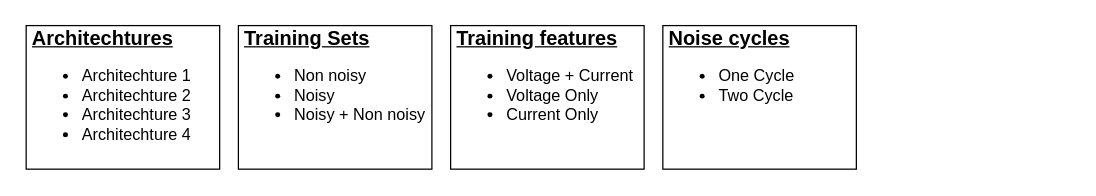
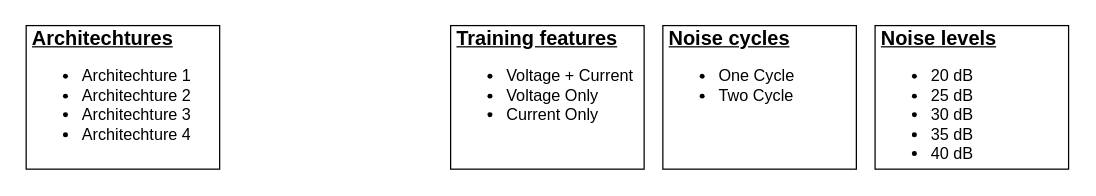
  <mxCell id="0" />
  <mxCell id="1" parent="0" />
  <mxCell id="2" value="&lt;h1 style=&quot;font-size: 16px&quot; align=&quot;left&quot;&gt;&lt;font style=&quot;font-size: 16px&quot;&gt;&lt;u&gt;Architechtures&lt;/u&gt;&lt;font style=&quot;font-size: 15px&quot;&gt;&lt;br&gt;&lt;/font&gt;&lt;/font&gt;&lt;/h1&gt;&lt;div style=&quot;font-size: 13px&quot; align=&quot;left&quot;&gt;&lt;ul&gt;&lt;li&gt;&lt;font style=&quot;font-size: 13px&quot;&gt;Architechture 1&lt;/font&gt;&lt;/li&gt;&lt;li&gt;&lt;font style=&quot;font-size: 13px&quot;&gt;Architechture 2&lt;/font&gt;&lt;/li&gt;&lt;li&gt;&lt;font style=&quot;font-size: 13px&quot;&gt;Architechture 3&lt;/font&gt;&lt;/li&gt;&lt;li&gt;&lt;font style=&quot;font-size: 13px&quot;&gt;&lt;font style=&quot;font-size: 13px&quot;&gt;Architechture 4&lt;/font&gt;&lt;br&gt;&lt;/font&gt;&lt;/li&gt;&lt;/ul&gt;&lt;/div&gt;" style="text;html=1;fillColor=none;spacing=5;spacingTop=-20;whiteSpace=wrap;overflow=hidden;rounded=0;strokeColor=#000000;" vertex="1" parent="1"><mxGeometry x="20" y="20" width="155" height="115" as="geometry" /></mxCell>
- <mxCell id="3" value="&lt;h1 style=&quot;font-size: 16px&quot; align=&quot;left&quot;&gt;&lt;font style=&quot;font-size: 16px&quot;&gt;&lt;u&gt;Training Sets&lt;/u&gt;&lt;br&gt;&lt;/font&gt;&lt;/h1&gt;&lt;div style=&quot;font-size: 13px&quot; align=&quot;left&quot;&gt;&lt;ul&gt;&lt;li&gt;&lt;font style=&quot;font-size: 13px&quot;&gt;Non noisy&lt;/font&gt;&lt;/li&gt;&lt;li&gt;&lt;font style=&quot;font-size: 13px&quot;&gt;Noisy&lt;/font&gt;&lt;/li&gt;&lt;li&gt;&lt;font style=&quot;font-size: 13px&quot;&gt;Noisy + Non noisy&lt;/font&gt;&lt;/li&gt;&lt;/ul&gt;&lt;/div&gt;" style="text;html=1;fillColor=none;spacing=5;spacingTop=-20;whiteSpace=wrap;overflow=hidden;rounded=0;strokeColor=#000000;" vertex="1" parent="1"><mxGeometry x="190" y="20" width="155" height="115" as="geometry" /></mxCell>
  <mxCell id="4" value="&lt;h1 style=&quot;font-size: 16px&quot; align=&quot;left&quot;&gt;&lt;font style=&quot;font-size: 16px&quot;&gt;&lt;u&gt;Training features&lt;/u&gt;&lt;br&gt;&lt;/font&gt;&lt;/h1&gt;&lt;div style=&quot;font-size: 13px&quot; align=&quot;left&quot;&gt;&lt;ul&gt;&lt;li&gt;&lt;font style=&quot;font-size: 13px&quot;&gt;Voltage + Current&lt;br&gt;&lt;/font&gt;&lt;/li&gt;&lt;li&gt;&lt;font style=&quot;font-size: 13px&quot;&gt;Voltage Only&lt;br&gt;&lt;/font&gt;&lt;/li&gt;&lt;li&gt;&lt;font style=&quot;font-size: 13px&quot;&gt;Current Only&lt;br&gt;&lt;/font&gt;&lt;/li&gt;&lt;/ul&gt;&lt;/div&gt;" style="text;html=1;fillColor=none;spacing=5;spacingTop=-20;whiteSpace=wrap;overflow=hidden;rounded=0;strokeColor=#000000;" vertex="1" parent="1"><mxGeometry x="360" y="20" width="155" height="115" as="geometry" /></mxCell>
  <mxCell id="5" value="&lt;h1 style=&quot;font-size: 16px&quot; align=&quot;left&quot;&gt;&lt;font style=&quot;font-size: 16px&quot;&gt;&lt;u&gt;Noise cycles&lt;/u&gt;&lt;br&gt;&lt;/font&gt;&lt;/h1&gt;&lt;div style=&quot;font-size: 13px&quot; align=&quot;left&quot;&gt;&lt;ul&gt;&lt;li&gt;&lt;font style=&quot;font-size: 13px&quot;&gt;One Cycle&lt;br&gt;&lt;/font&gt;&lt;/li&gt;&lt;li&gt;&lt;font style=&quot;font-size: 13px&quot;&gt;Two Cycle&lt;br&gt;&lt;/font&gt;&lt;/li&gt;&lt;/ul&gt;&lt;/div&gt;" style="text;html=1;fillColor=none;spacing=5;spacingTop=-20;whiteSpace=wrap;overflow=hidden;rounded=0;strokeColor=#000000;" vertex="1" parent="1"><mxGeometry x="530" y="20" width="155" height="115" as="geometry" /></mxCell>
+ <mxCell id="6" value="&lt;h1 style=&quot;font-size: 16px&quot; align=&quot;left&quot;&gt;&lt;font style=&quot;font-size: 16px&quot;&gt;&lt;u&gt;Noise levels&lt;/u&gt;&lt;br&gt;&lt;/font&gt;&lt;/h1&gt;&lt;div style=&quot;font-size: 13px&quot; align=&quot;left&quot;&gt;&lt;ul&gt;&lt;li&gt;&lt;font style=&quot;font-size: 13px&quot;&gt;20 dB&lt;br&gt;&lt;/font&gt;&lt;/li&gt;&lt;li&gt;&lt;font style=&quot;font-size: 13px&quot;&gt;&lt;font style=&quot;font-size: 13px&quot;&gt;25 dB&lt;/font&gt;&lt;/font&gt;&lt;/li&gt;&lt;li&gt;&lt;font style=&quot;font-size: 13px&quot;&gt;&lt;font style=&quot;font-size: 13px&quot;&gt;&lt;font style=&quot;font-size: 13px&quot;&gt;30 dB&lt;/font&gt;&lt;/font&gt;&lt;/font&gt;&lt;/li&gt;&lt;li&gt;&lt;font style=&quot;font-size: 13px&quot;&gt;&lt;font style=&quot;font-size: 13px&quot;&gt;&lt;font style=&quot;font-size: 13px&quot;&gt;&lt;font style=&quot;font-size: 13px&quot;&gt;35 dB&lt;/font&gt;&lt;/font&gt;&lt;/font&gt;&lt;/font&gt;&lt;/li&gt;&lt;li&gt;&lt;font style=&quot;font-size: 13px&quot;&gt;&lt;font style=&quot;font-size: 13px&quot;&gt;&lt;font style=&quot;font-size: 13px&quot;&gt;&lt;font style=&quot;font-size: 13px&quot;&gt;&lt;font style=&quot;font-size: 13px&quot;&gt;40 dB&lt;/font&gt;&lt;/font&gt;&lt;/font&gt;&lt;/font&gt;&lt;/font&gt;&lt;/li&gt;&lt;/ul&gt;&lt;/div&gt;" style="text;html=1;fillColor=none;spacing=5;spacingTop=-20;whiteSpace=wrap;overflow=hidden;rounded=0;strokeColor=#000000;" vertex="1" parent="1"><mxGeometry x="700" y="20" width="155" height="115" as="geometry" /></mxCell>
